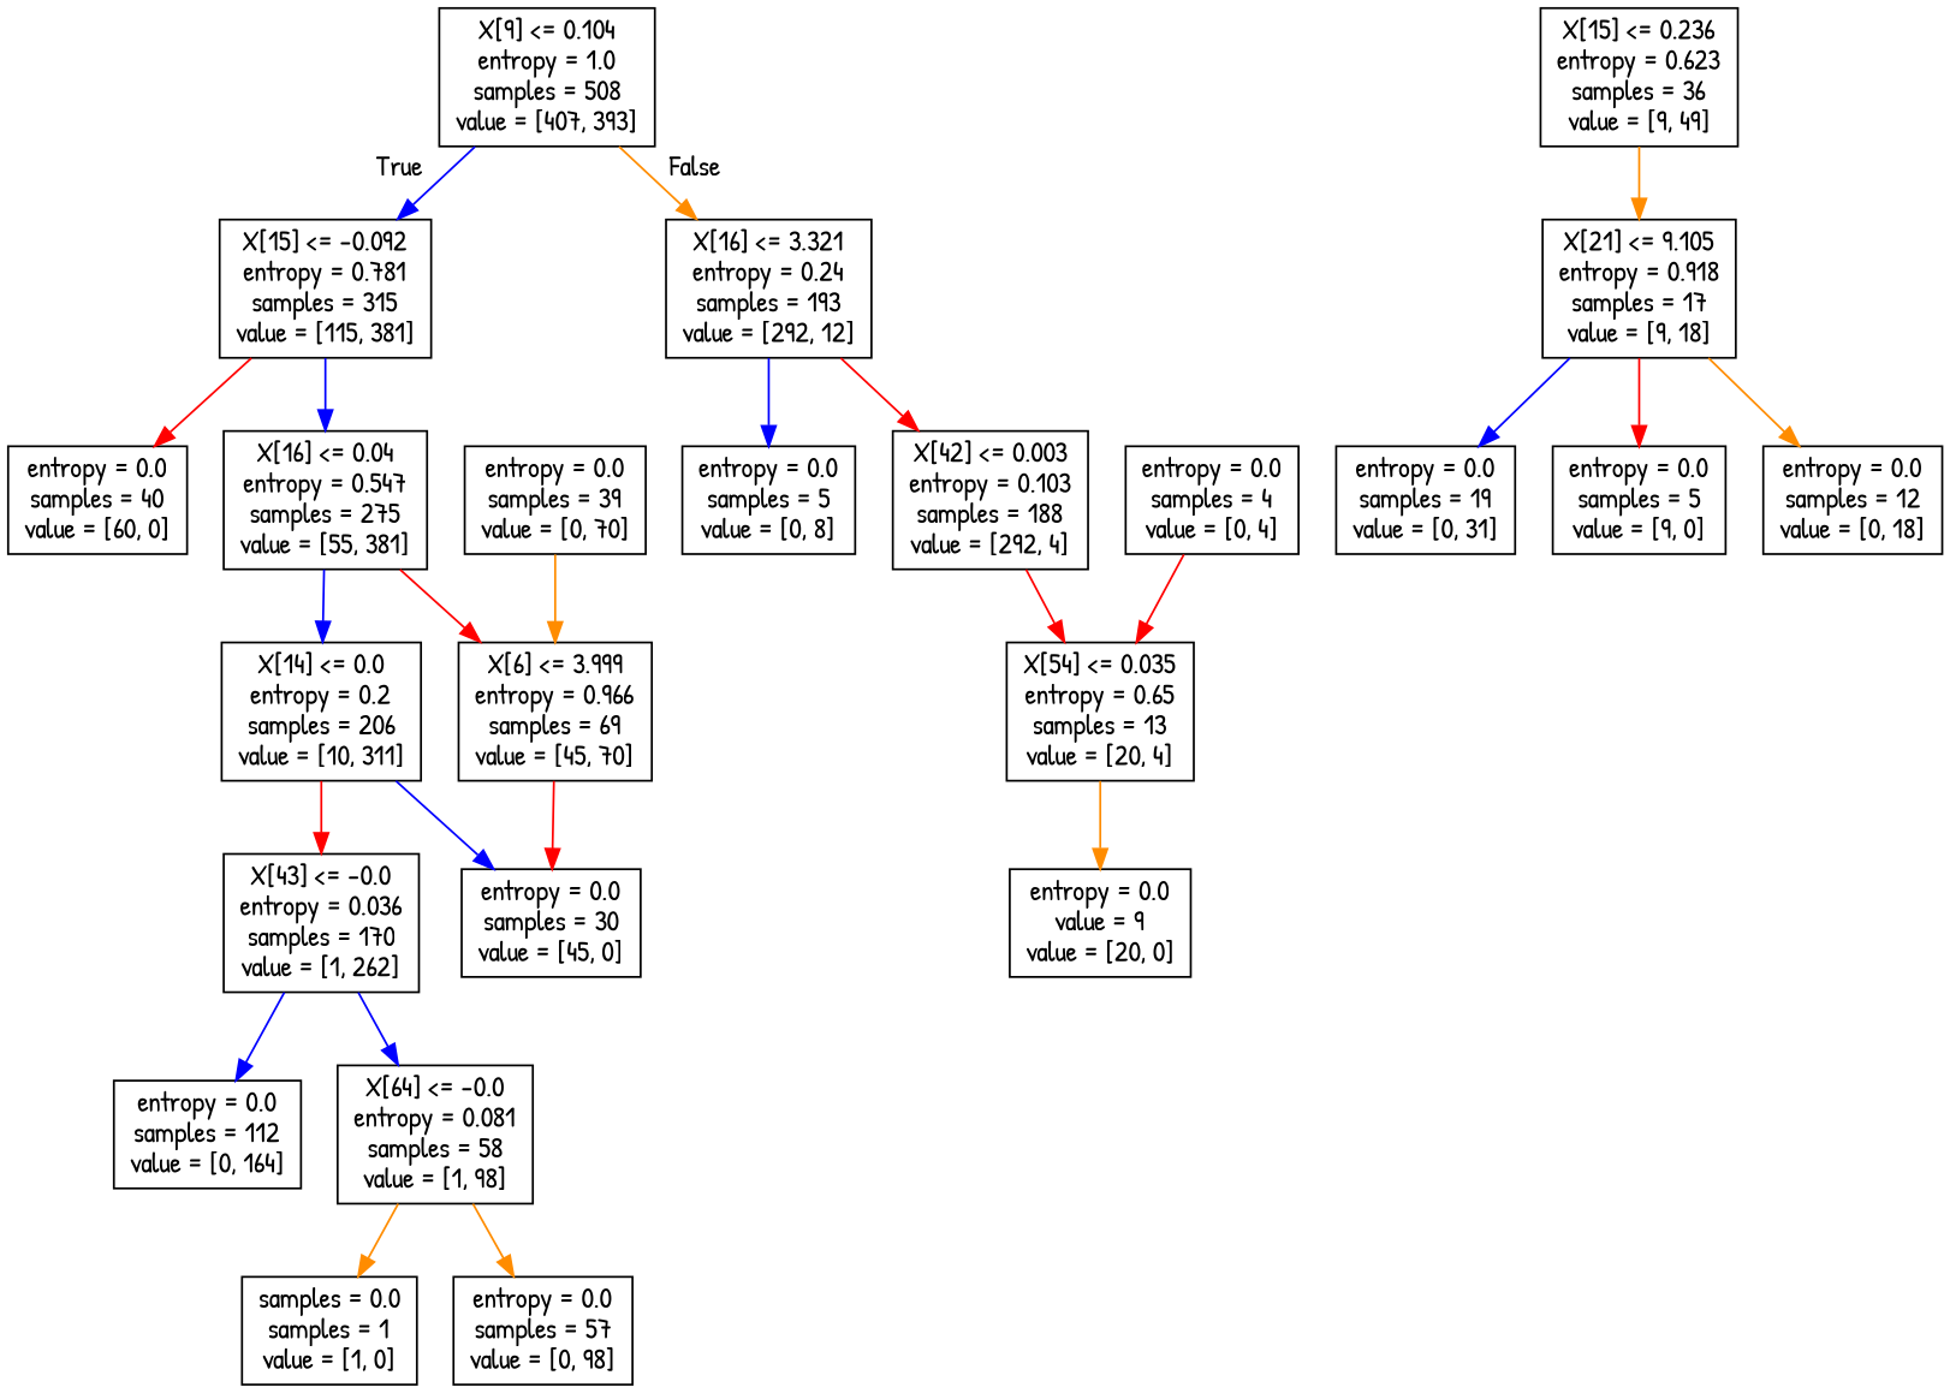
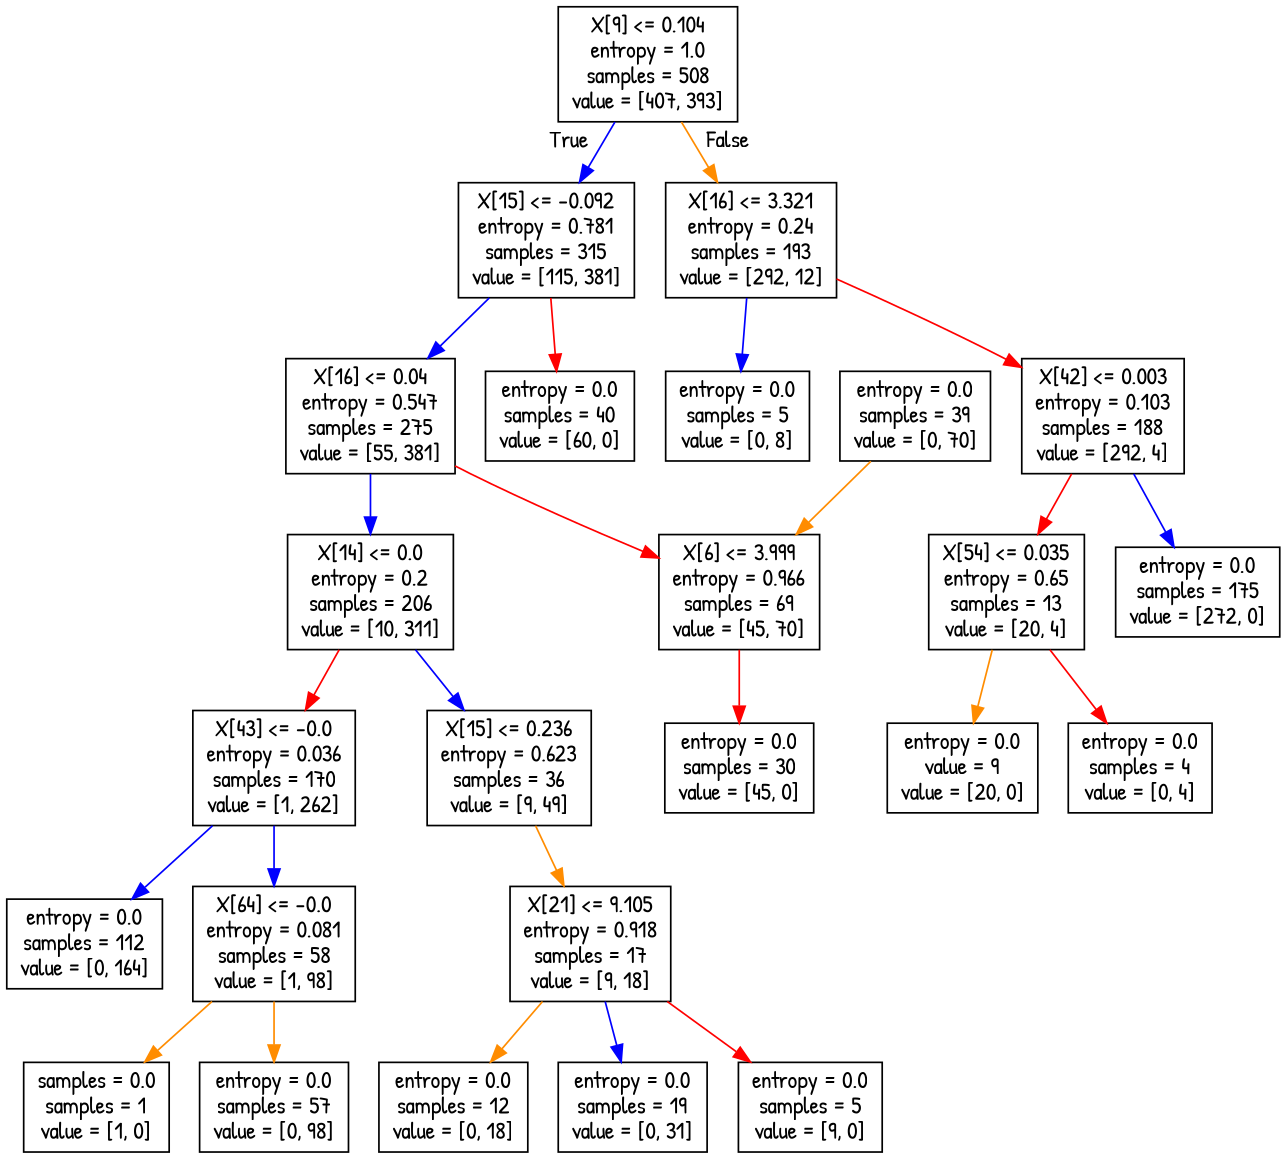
  digraph {
    fontname="Patrick Hand"
    node [fontname="Patrick Hand" shape=box]
    edge [color=blue fontname="Patrick Hand"]
    n1 [label="X[9] <= 0.104\nentropy = 1.0\nsamples = 508\nvalue = [407, 393]"]
    n2 [label="X[15] <= -0.092\nentropy = 0.781\nsamples = 315\nvalue = [115, 381]"]
    n3 [label="X[16] <= 3.321\nentropy = 0.24\nsamples = 193\nvalue = [292, 12]"]
    n4 [label="entropy = 0.0\nsamples = 40\nvalue = [60, 0]"]
    n5 [label="X[16] <= 0.04\nentropy = 0.547\nsamples = 275\nvalue = [55, 381]"]
    n6 [label="X[42] <= 0.003\nentropy = 0.103\nsamples = 188\nvalue = [292, 4]"]
    n7 [label="entropy = 0.0\nsamples = 5\nvalue = [0, 8]"]
    n8 [label="X[14] <= 0.0\nentropy = 0.2\nsamples = 206\nvalue = [10, 311]"]
    n9 [label="X[6] <= 3.999\nentropy = 0.966\nsamples = 69\nvalue = [45, 70]"]
    n10 [label="X[15] <= 0.236\nentropy = 0.623\nsamples = 36\nvalue = [9, 49]"]
    n11 [label="X[43] <= -0.0\nentropy = 0.036\nsamples = 170\nvalue = [1, 262]"]
    n12 [label="entropy = 0.0\nsamples = 30\nvalue = [45, 0]"]
    n13 [label="X[21] <= 9.105\nentropy = 0.918\nsamples = 17\nvalue = [9, 18]"]
    n14 [label="entropy = 0.0\nsamples = 112\nvalue = [0, 164]"]
    n15 [label="X[64] <= -0.0\nentropy = 0.081\nsamples = 58\nvalue = [1, 98]"]
    n16 [label="entropy = 0.0\nsamples = 19\nvalue = [0, 31]"]
    n17 [label="entropy = 0.0\nsamples = 5\nvalue = [9, 0]"]
    n18 [label="entropy = 0.0\nsamples = 12\nvalue = [0, 18]"]
    n19 [label="samples = 0.0\nsamples = 1\nvalue = [1, 0]"]
    n20 [label="entropy = 0.0\nsamples = 57\nvalue = [0, 98]"]
    n21 [label="entropy = 0.0\nsamples = 39\nvalue = [0, 70]"]
    n22 [label="X[54] <= 0.035\nentropy = 0.65\nsamples = 13\nvalue = [20, 4]"]
+   n23 [label="entropy = 0.0\nsamples = 175\nvalue = [272, 0]"]
    n24 [label="entropy = 0.0\nsamples = 4\nvalue = [0, 4]"]
    n25 [label="entropy = 0.0\nvalue = 9\nvalue = [20, 0]"]
    n1 -> n2 [headlabel=True labelangle=45 labeldistance=2.5]
    n1 -> n3 [color=darkorange headlabel=False labelangle=-45 labeldistance=2.5]
    n2 -> n4 [color=red]
    n2 -> n5
    n3 -> n6 [color=red]
    n3 -> n7
    n5 -> n8
    n5 -> n9 [color=red]
    n6 -> n22 [color=red]
-   n8 -> n12
+   n6 -> n23
+   n8 -> n10
    n8 -> n11 [color=red]
    n9 -> n12 [color=red]
    n10 -> n13 [color=darkorange]
    n11 -> n14
    n11 -> n15
    n13 -> n16
    n13 -> n17 [color=red]
    n13 -> n18 [color=darkorange]
    n15 -> n19 [color=darkorange]
    n15 -> n20 [color=darkorange]
    n21 -> n9 [color=darkorange]
-   n24 -> n22 [color=red]
+   n22 -> n24 [color=red]
    n22 -> n25 [color=darkorange]
  }
